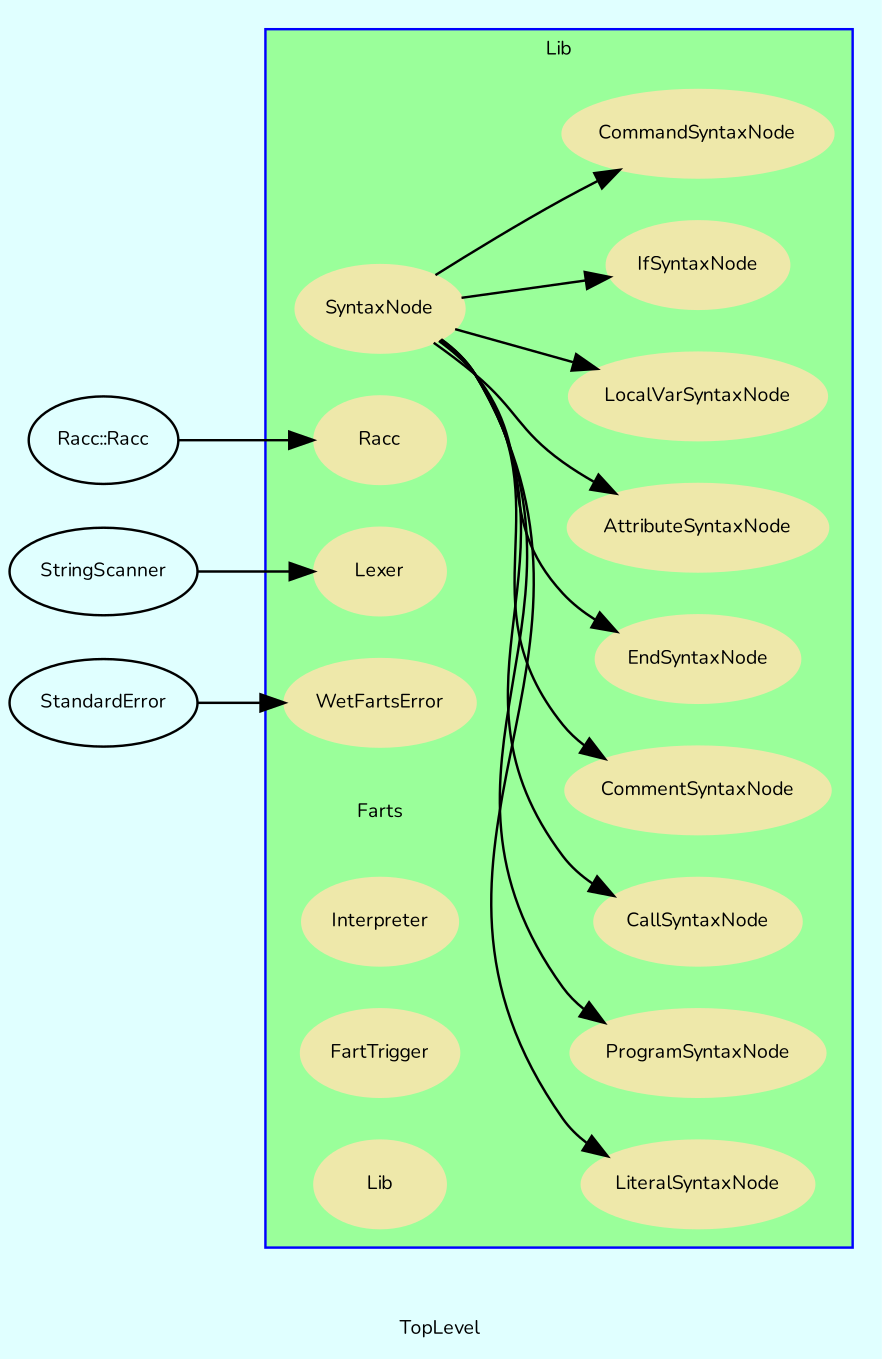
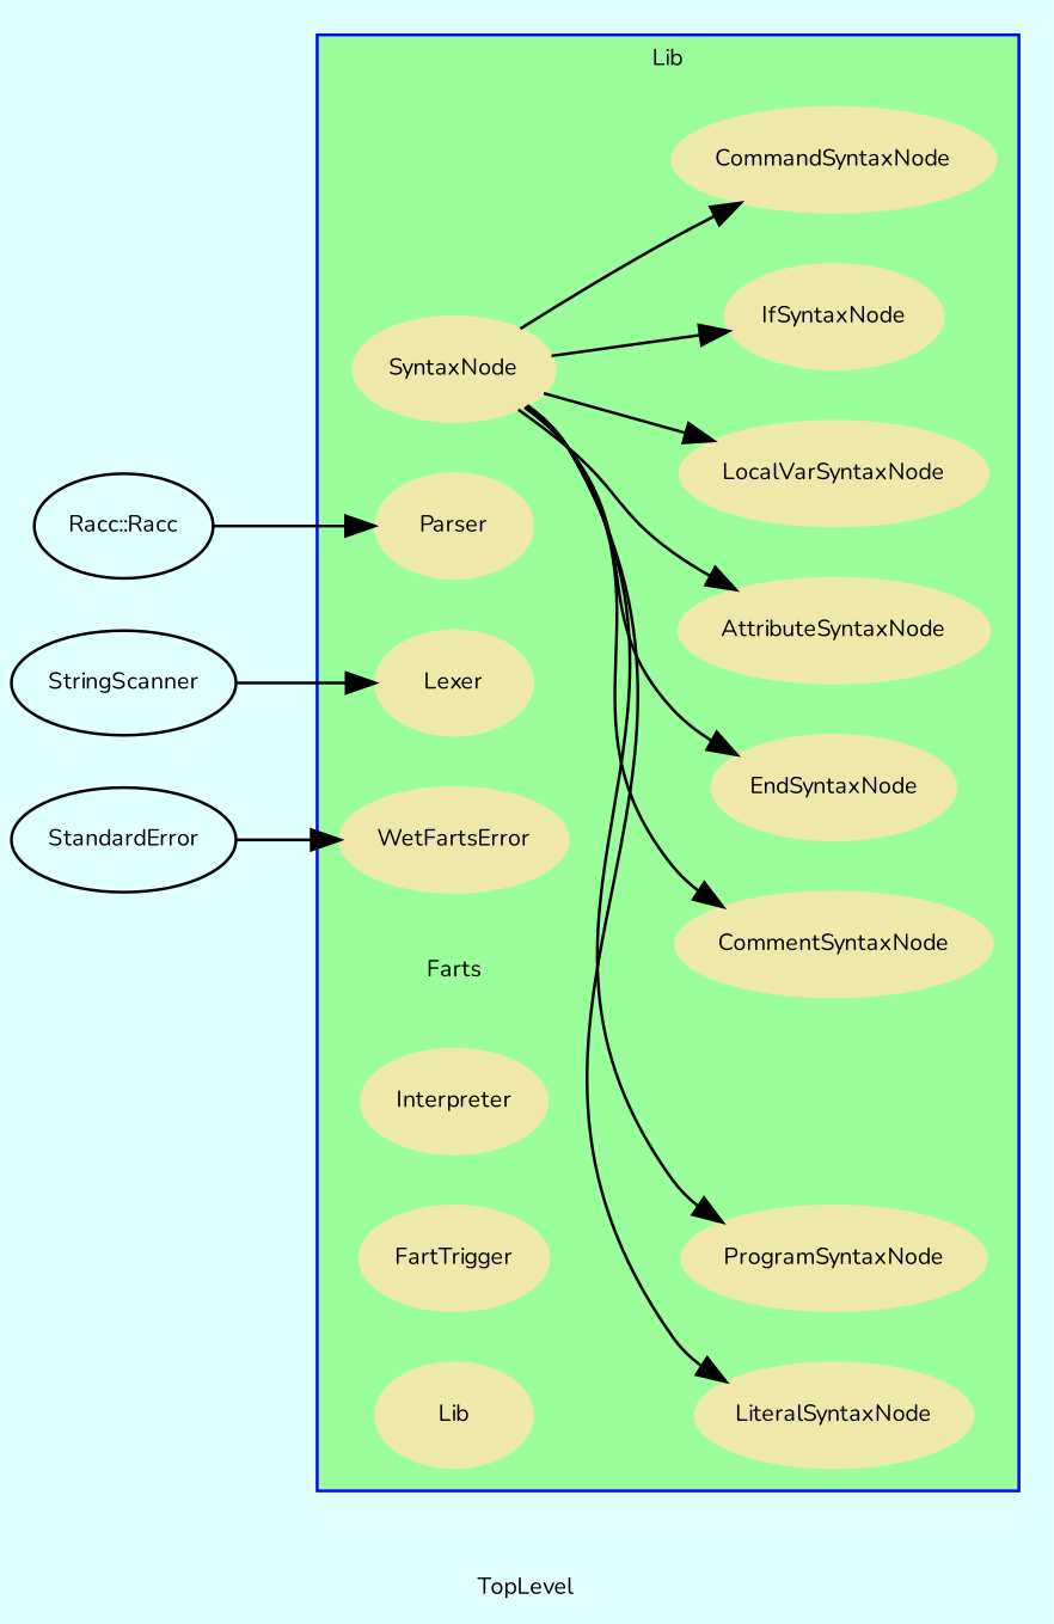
  digraph {
    bgcolor=lightcyan1
    compound=true
    fontname=Nunito
    fontsize=8
    label=TopLevel
    rankdir=LR
    node [color=palegoldenrod fontcolor=black fontname=Nunito fontsize=8 shape=ellipse style=filled]
    edge [fontname=Nunito]
    n1 [label=SyntaxNode]
    n2 [label=LiteralSyntaxNode]
    n3 [label=ProgramSyntaxNode]
-   n4 [label=Racc]
-   n5 [label=CallSyntaxNode]
+   n4 [label=Parser]
    n6 [label=CommentSyntaxNode]
    n7 [label=EndSyntaxNode]
    n8 [label=AttributeSyntaxNode]
    n9 [label=LocalVarSyntaxNode]
    n10 [label=Lexer]
    n11 [label=IfSyntaxNode]
    n12 [label=WetFartsError]
    n13 [label=CommandSyntaxNode]
    Farts [color=black height=0.01 shape=plaintext width=0.01 fontcolor="" style=""]
    n15 [label=Interpreter]
    n16 [label=FartTrigger]
    n17 [label=Lib]
    n18 [color=black label="Racc::Racc" fontcolor="" shape="" style=""]
    n19 [color=black label=StringScanner fontcolor="" shape="" style=""]
    n20 [color=black label=StandardError fontcolor="" shape="" style=""]
    subgraph cluster_1 {
      color=blue
      fillcolor=palegreen1
      label=Lib
      style=filled
      n1
      n2
      n3
      n4
-     n5
      n6
      n7
      n8
      n9
      n10
      n11
      n12
      n13
      Farts
      n15
      n16
      n17
    }
    n1 -> n2
    n1 -> n3
-   n1 -> n5
    n1 -> n6
    n1 -> n7
    n1 -> n8
    n1 -> n9
    n1 -> n11
    n1 -> n13
    n18 -> n4
    n19 -> n10
    n20 -> n12
  }
